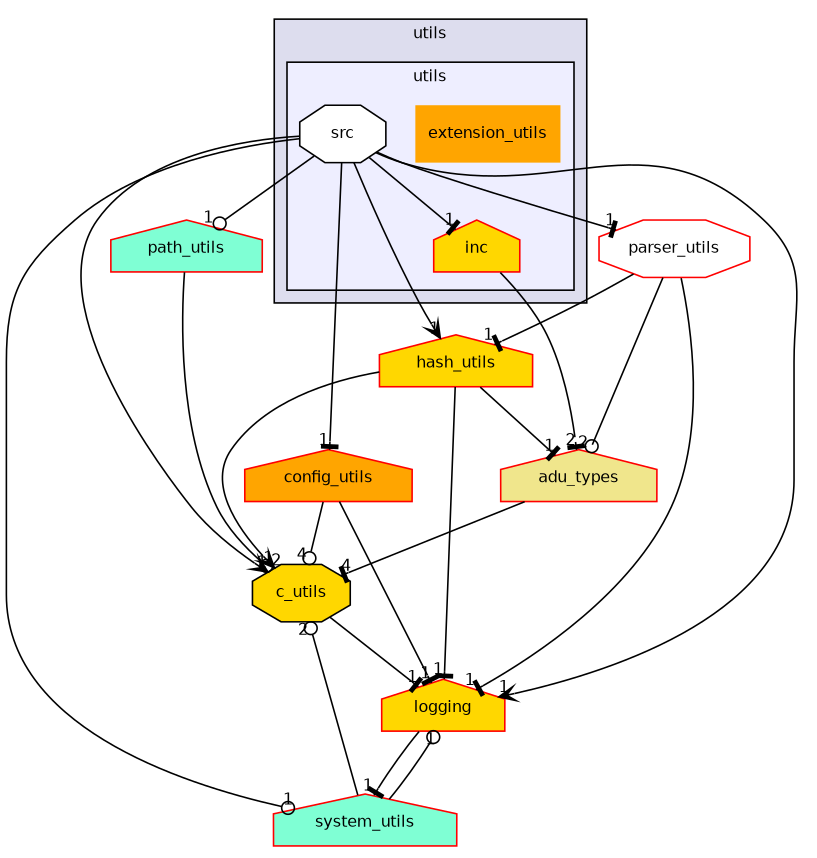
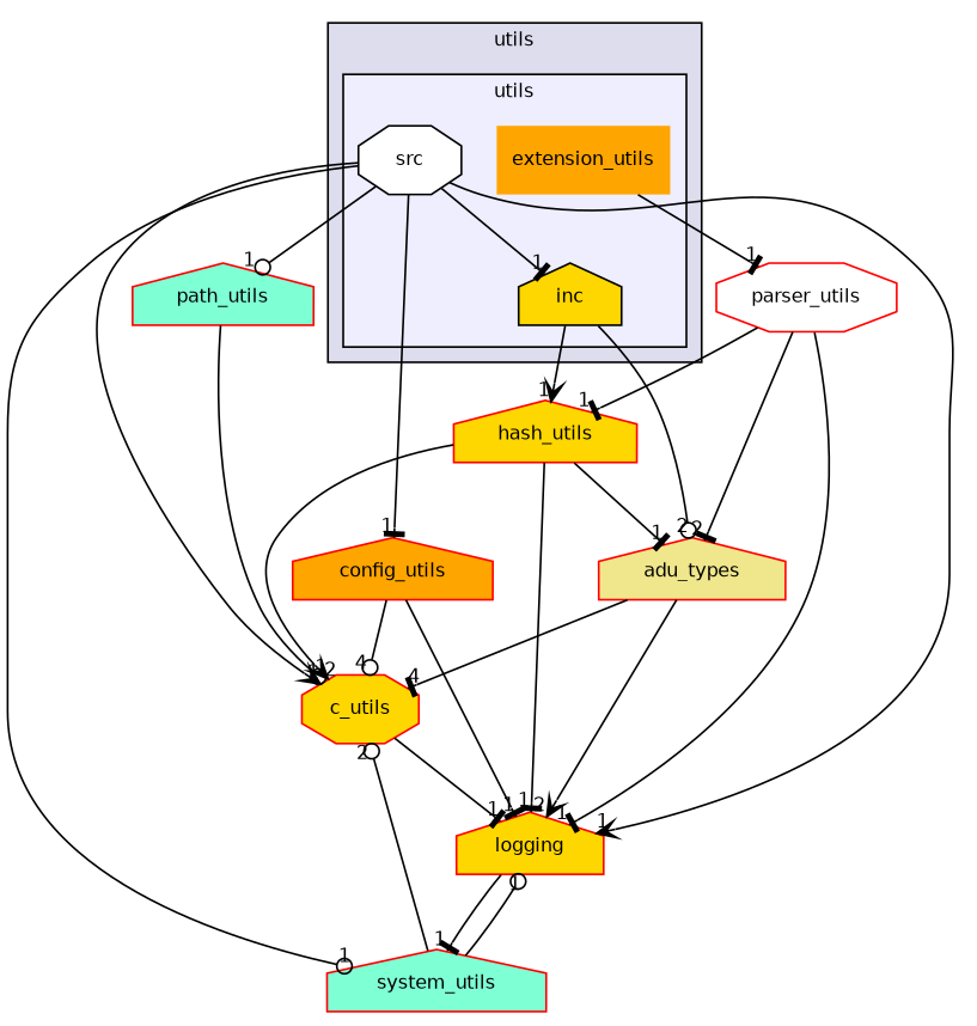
  digraph {
    compound=true
    node [fontname=Helvetica fontsize=10 shape=house style=filled fillcolor=gold color=red]
    edge [headlabel=1 labeldistance=1.5 labelfontname=Helvetica labelfontsize=10 arrowhead=tee]
    n1 [label=extension_utils shape=plaintext fillcolor=orange color=""]
-   n2 [label=inc]
+   n2 [color=black label=inc]
    n3 [color=black fillcolor=white label=src shape=octagon]
    n4 [fillcolor=khaki label=adu_types]
    n5 [fillcolor=aquamarine label=system_utils]
    n6 [fillcolor=orange label=config_utils]
    n7 [fillcolor=white label=parser_utils shape=octagon]
-   n8 [color=black label=c_utils shape=octagon]
+   n8 [label=c_utils shape=octagon]
    n9 [fillcolor=aquamarine label=path_utils]
    n10 [label=logging]
    n11 [label=hash_utils]
    subgraph cluster_1 {
      bgcolor="#ddddee"
      fontname=Helvetica
      fontsize=10
      label=utils
      pencolor=black
      subgraph cluster_2 {
        bgcolor="#eeeeff"
        fontname=Helvetica
        fontsize=10
        pencolor=black
        n1
        n2
        n3
      }
    }
-   n2 -> n4 [headlabel=2]
+   n2 -> n4 [headlabel=2 arrowhead=odot]
    n3 -> n2
    n3 -> n5 [arrowhead=odot]
    n3 -> n6
-   n3 -> n7
+   n1 -> n7
    n3 -> n8 [arrowhead=vee]
    n3 -> n9 [arrowhead=odot]
    n3 -> n10 [arrowhead=vee]
-   n3 -> n11 [arrowhead=vee]
+   n2 -> n11 [arrowhead=vee]
    n4 -> n8 [headlabel=4]
+   n4 -> n10 [headlabel=2 arrowhead=vee]
    n5 -> n8 [headlabel=2 arrowhead=odot]
    n5 -> n10 [arrowhead=odot]
    n6 -> n8 [headlabel=4 arrowhead=odot]
    n6 -> n10
-   n7 -> n4 [headlabel=2 arrowhead=odot]
+   n7 -> n4 [headlabel=2]
    n7 -> n10
    n7 -> n11
    n8 -> n10
    n9 -> n8 [headlabel=2 arrowhead=odot]
    n10 -> n5
    n11 -> n4
    n11 -> n8 [arrowhead=vee]
    n11 -> n10
  }
